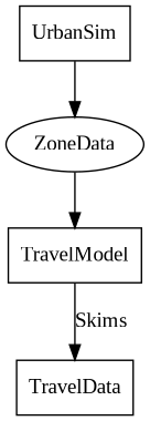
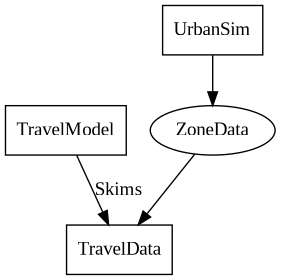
  digraph {
    fontname="Liberation Serif"
    node [fontname="Liberation Serif" shape=rectangle]
    edge [fontname="Liberation Serif"]
    TravelModel
    TravelData [shape=box]
    UrbanSim
    ZoneData [shape=""]
    TravelModel -> TravelData [label=Skims]
    UrbanSim -> ZoneData
-   ZoneData -> TravelModel
+   ZoneData -> TravelData
  }
